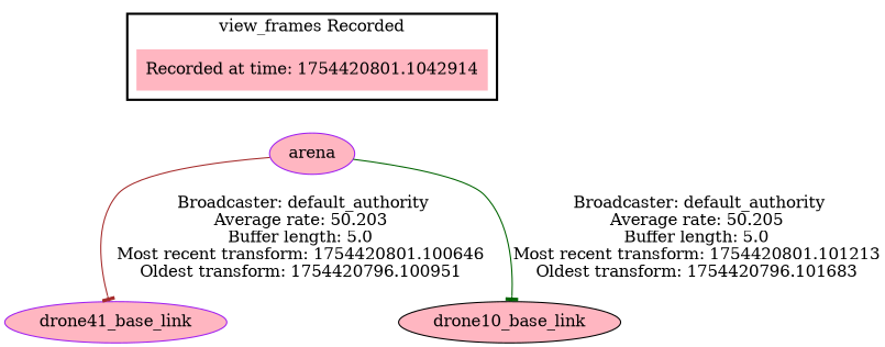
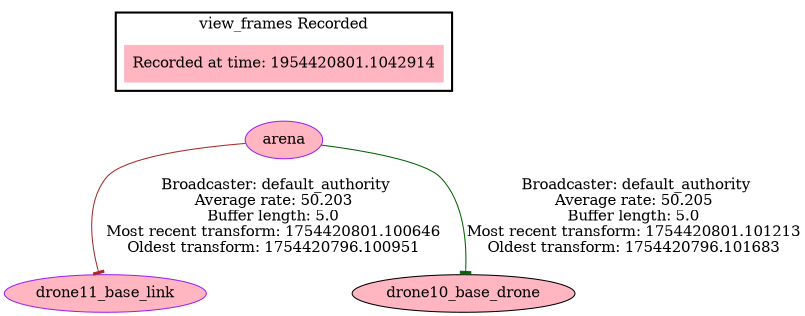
  digraph {
    node [color=black fillcolor=lightpink style=filled]
    edge [arrowhead=tee]
-   "Recorded at time: 1754420801.1042914" [shape=plaintext]
+   "Recorded at time: 1754420801.1042914" [shape=plaintext label="Recorded at time: 1954420801.1042914"]
    arena [color=purple]
-   drone11_base_link [color=purple label=drone41_base_link]
-   drone10_base_link
+   drone11_base_link [color=purple]
+   drone10_base_link [label=drone10_base_drone]
    subgraph cluster_1 {
      color=black
      label="view_frames Recorded"
      style=bold
      "Recorded at time: 1754420801.1042914"
    }
    "Recorded at time: 1754420801.1042914" -> arena [style=invis arrowhead=""]
    arena -> drone11_base_link [color=brown label=" Broadcaster: default_authority\nAverage rate: 50.203\nBuffer length: 5.0\nMost recent transform: 1754420801.100646\nOldest transform: 1754420796.100951\n"]
    arena -> drone10_base_link [color=darkgreen label=" Broadcaster: default_authority\nAverage rate: 50.205\nBuffer length: 5.0\nMost recent transform: 1754420801.101213\nOldest transform: 1754420796.101683\n"]
  }
